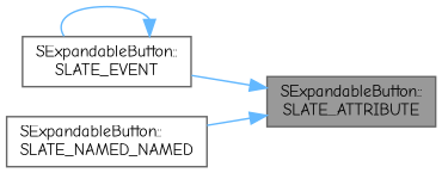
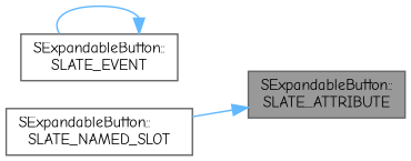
  digraph {
    fontname="Comic Neue"
    rankdir=RL
    node [color=grey40 fillcolor=white fontname="Comic Neue" fontsize=10 shape=box style=filled]
    edge [color=steelblue1 dir=back fontname="Comic Neue" fontsize=10 labelfontname=Helvetica labelfontsize=10 style=solid]
    n1 [color=gray40 fillcolor=grey60 fontcolor=black height=0.2 label="SExpandableButton::\lSLATE_ATTRIBUTE" width=0.4]
    n2 [height=0.2 label="SExpandableButton::\lSLATE_EVENT" width=0.4]
-   n3 [height=0.2 label="SExpandableButton::\lSLATE_NAMED_NAMED" width=0.4]
-   n1 -> n2
+   n3 [height=0.2 label="SExpandableButton::\lSLATE_NAMED_SLOT" width=0.4]
    n1 -> n3
    n2 -> n2
  }
